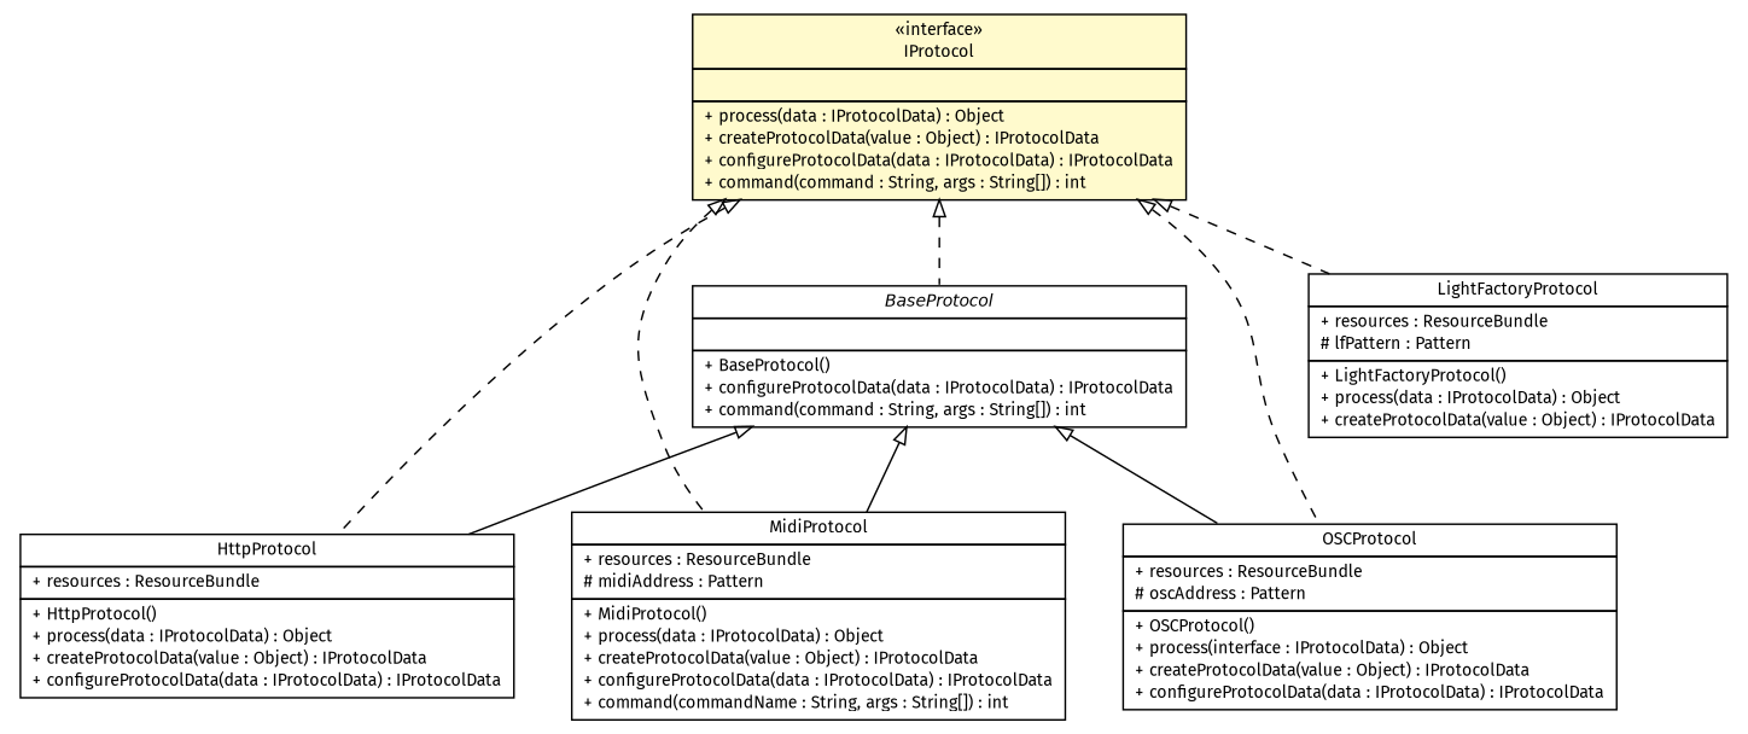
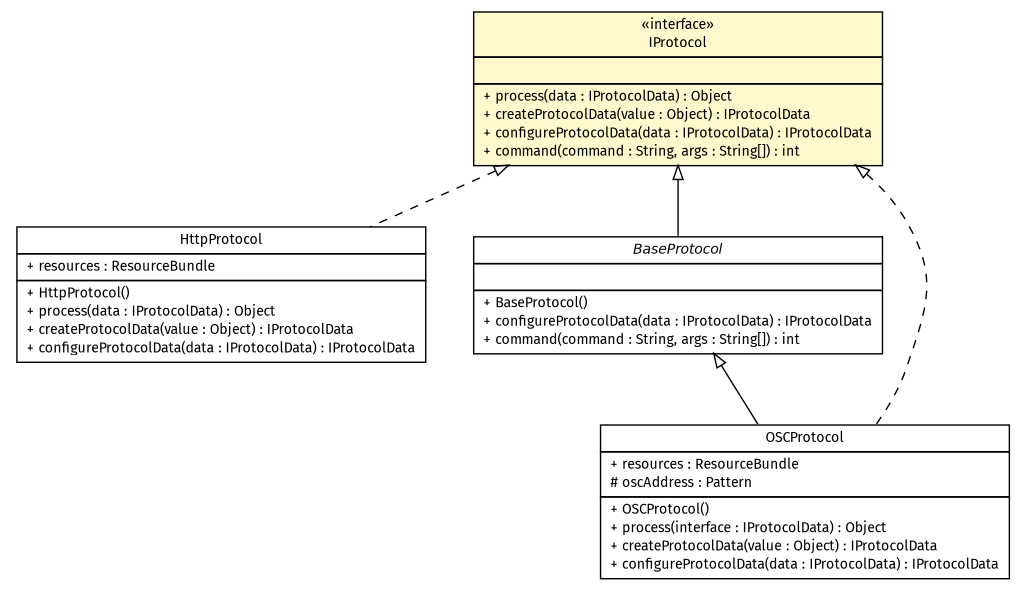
  digraph {
    fontname="Fira Sans"
    nodesep=0.25
    ranksep=0.5
    node [fontcolor=black fontname="Fira Sans" fontsize=10.0 shape=plaintext]
    edge [arrowtail=empty dir=back fontname="Fira Sans" fontsize=10 headport=p labelfontname=Helvetica labelfontsize=10 style=dashed tailport=p]
    n1 [label=<<table title="com.xley.lfosc.IProtocol" border="0" cellborder="1" cellspacing="0" cellpadding="2" port="p" bgcolor="lemonChiffon" href="./IProtocol.html"> 		<tr><td><table border="0" cellspacing="0" cellpadding="1"> <tr><td align="center" balign="center"> &#171;interface&#187; </td></tr> <tr><td align="center" balign="center"> IProtocol </td></tr> 		</table></td></tr> 		<tr><td><table border="0" cellspacing="0" cellpadding="1"> <tr><td align="left" balign="left">  </td></tr> 		</table></td></tr> 		<tr><td><table border="0" cellspacing="0" cellpadding="1"> <tr><td align="left" balign="left"> + process(data : IProtocolData) : Object </td></tr> <tr><td align="left" balign="left"> + createProtocolData(value : Object) : IProtocolData </td></tr> <tr><td align="left" balign="left"> + configureProtocolData(data : IProtocolData) : IProtocolData </td></tr> <tr><td align="left" balign="left"> + command(command : String, args : String[]) : int </td></tr> 		</table></td></tr> 		</table>>]
    n2 [label=<<table title="com.xley.lfosc.http.HttpProtocol" border="0" cellborder="1" cellspacing="0" cellpadding="2" port="p" href="./http/HttpProtocol.html"> 		<tr><td><table border="0" cellspacing="0" cellpadding="1"> <tr><td align="center" balign="center"> HttpProtocol </td></tr> 		</table></td></tr> 		<tr><td><table border="0" cellspacing="0" cellpadding="1"> <tr><td align="left" balign="left"> + resources : ResourceBundle </td></tr> 		</table></td></tr> 		<tr><td><table border="0" cellspacing="0" cellpadding="1"> <tr><td align="left" balign="left"> + HttpProtocol() </td></tr> <tr><td align="left" balign="left"> + process(data : IProtocolData) : Object </td></tr> <tr><td align="left" balign="left"> + createProtocolData(value : Object) : IProtocolData </td></tr> <tr><td align="left" balign="left"> + configureProtocolData(data : IProtocolData) : IProtocolData </td></tr> 		</table></td></tr> 		</table>>]
    n3 [label=<<table title="com.xley.lfosc.impl.BaseProtocol" border="0" cellborder="1" cellspacing="0" cellpadding="2" port="p" href="./impl/BaseProtocol.html"> 		<tr><td><table border="0" cellspacing="0" cellpadding="1"> <tr><td align="center" balign="center"><font face="Helvetica-Oblique"> BaseProtocol </font></td></tr> 		</table></td></tr> 		<tr><td><table border="0" cellspacing="0" cellpadding="1"> <tr><td align="left" balign="left">  </td></tr> 		</table></td></tr> 		<tr><td><table border="0" cellspacing="0" cellpadding="1"> <tr><td align="left" balign="left"> + BaseProtocol() </td></tr> <tr><td align="left" balign="left"> + configureProtocolData(data : IProtocolData) : IProtocolData </td></tr> <tr><td align="left" balign="left"> + command(command : String, args : String[]) : int </td></tr> 		</table></td></tr> 		</table>>]
-   n4 [label=<<table title="com.xley.lfosc.midi.MidiProtocol" border="0" cellborder="1" cellspacing="0" cellpadding="2" port="p" href="./midi/MidiProtocol.html"> 		<tr><td><table border="0" cellspacing="0" cellpadding="1"> <tr><td align="center" balign="center"> MidiProtocol </td></tr> 		</table></td></tr> 		<tr><td><table border="0" cellspacing="0" cellpadding="1"> <tr><td align="left" balign="left"> + resources : ResourceBundle </td></tr> <tr><td align="left" balign="left"> # midiAddress : Pattern </td></tr> 		</table></td></tr> 		<tr><td><table border="0" cellspacing="0" cellpadding="1"> <tr><td align="left" balign="left"> + MidiProtocol() </td></tr> <tr><td align="left" balign="left"> + process(data : IProtocolData) : Object </td></tr> <tr><td align="left" balign="left"> + createProtocolData(value : Object) : IProtocolData </td></tr> <tr><td align="left" balign="left"> + configureProtocolData(data : IProtocolData) : IProtocolData </td></tr> <tr><td align="left" balign="left"> + command(commandName : String, args : String[]) : int </td></tr> 		</table></td></tr> 		</table>>]
-   n5 [label=<<table title="com.xley.lfosc.lightfactory.LightFactoryProtocol" border="0" cellborder="1" cellspacing="0" cellpadding="2" port="p" href="./lightfactory/LightFactoryProtocol.html"> 		<tr><td><table border="0" cellspacing="0" cellpadding="1"> <tr><td align="center" balign="center"> LightFactoryProtocol </td></tr> 		</table></td></tr> 		<tr><td><table border="0" cellspacing="0" cellpadding="1"> <tr><td align="left" balign="left"> + resources : ResourceBundle </td></tr> <tr><td align="left" balign="left"> # lfPattern : Pattern </td></tr> 		</table></td></tr> 		<tr><td><table border="0" cellspacing="0" cellpadding="1"> <tr><td align="left" balign="left"> + LightFactoryProtocol() </td></tr> <tr><td align="left" balign="left"> + process(data : IProtocolData) : Object </td></tr> <tr><td align="left" balign="left"> + createProtocolData(value : Object) : IProtocolData </td></tr> 		</table></td></tr> 		</table>>]
    n6 [label=<<table title="com.xley.lfosc.osc.OSCProtocol" border="0" cellborder="1" cellspacing="0" cellpadding="2" port="p" href="./osc/OSCProtocol.html"> 		<tr><td><table border="0" cellspacing="0" cellpadding="1"> <tr><td align="center" balign="center"> OSCProtocol </td></tr> 		</table></td></tr> 		<tr><td><table border="0" cellspacing="0" cellpadding="1"> <tr><td align="left" balign="left"> + resources : ResourceBundle </td></tr> <tr><td align="left" balign="left"> # oscAddress : Pattern </td></tr> 		</table></td></tr> 		<tr><td><table border="0" cellspacing="0" cellpadding="1"> <tr><td align="left" balign="left"> + OSCProtocol() </td></tr> <tr><td align="left" balign="left"> + process(interface : IProtocolData) : Object </td></tr> <tr><td align="left" balign="left"> + createProtocolData(value : Object) : IProtocolData </td></tr> <tr><td align="left" balign="left"> + configureProtocolData(data : IProtocolData) : IProtocolData </td></tr> 		</table></td></tr> 		</table>>]
    n1 -> n2
-   n1 -> n3
-   n1 -> n4
-   n1 -> n5
+   n1 -> n3 [style=solid]
    n1 -> n6
-   n3 -> n2 [style=""]
-   n3 -> n4 [style=""]
    n3 -> n6 [style=""]
  }
